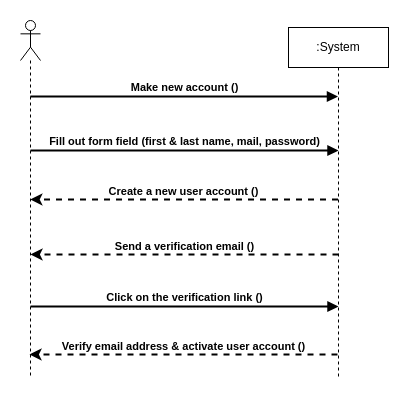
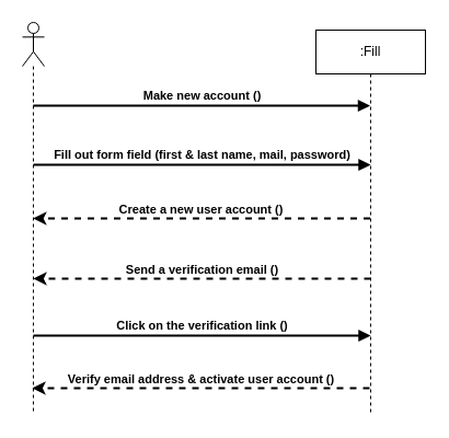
  <mxCell id="0" />
  <mxCell id="1" parent="0" />
- <mxCell id="2" value=":System" style="shape=umlLifeline;perimeter=lifelinePerimeter;whiteSpace=wrap;html=1;container=1;dropTarget=0;collapsible=0;recursiveResize=0;outlineConnect=0;portConstraint=eastwest;newEdgeStyle={&quot;curved&quot;:0,&quot;rounded&quot;:0};" parent="1" vertex="1"><mxGeometry x="288" y="27" width="100" height="350" as="geometry" /></mxCell>
+ <mxCell id="2" value=":Fill" style="shape=umlLifeline;perimeter=lifelinePerimeter;whiteSpace=wrap;html=1;container=1;dropTarget=0;collapsible=0;recursiveResize=0;outlineConnect=0;portConstraint=eastwest;newEdgeStyle={&quot;curved&quot;:0,&quot;rounded&quot;:0};" parent="1" vertex="1"><mxGeometry x="288" y="27" width="100" height="350" as="geometry" /></mxCell>
  <mxCell id="3" value="" style="shape=umlLifeline;perimeter=lifelinePerimeter;whiteSpace=wrap;html=1;container=1;dropTarget=0;collapsible=0;recursiveResize=0;outlineConnect=0;portConstraint=eastwest;newEdgeStyle={&quot;curved&quot;:0,&quot;rounded&quot;:0};participant=umlActor;" parent="1" vertex="1"><mxGeometry x="20" y="20" width="20" height="358" as="geometry" /></mxCell>
  <mxCell id="4" value="&lt;b&gt;Make new account ()&lt;/b&gt;" style="html=1;verticalAlign=bottom;endArrow=block;curved=0;rounded=0;strokeWidth=2;" parent="1" edge="1"><mxGeometry width="80" relative="1" as="geometry"><mxPoint x="29.833" y="96" as="sourcePoint" /><mxPoint x="337.5" y="96" as="targetPoint" /><Array as="points"><mxPoint x="61.5" y="96" /><mxPoint x="213.5" y="96" /></Array></mxGeometry></mxCell>
  <mxCell id="5" value="&lt;b&gt;Fill out form field (first &amp;amp; last name, mail, password)&lt;/b&gt;" style="html=1;verticalAlign=bottom;endArrow=block;curved=0;rounded=0;strokeWidth=2;" edge="1" parent="1"><mxGeometry width="80" relative="1" as="geometry"><mxPoint x="30" y="150" as="sourcePoint" /><mxPoint x="338" y="150" as="targetPoint" /><Array as="points"><mxPoint x="61.5" y="150" /><mxPoint x="213.5" y="150" /></Array></mxGeometry></mxCell>
  <mxCell id="6" value="" style="html=1;labelBackgroundColor=#ffffff;startArrow=none;startFill=0;startSize=6;endArrow=classic;endFill=1;endSize=6;jettySize=auto;orthogonalLoop=1;strokeWidth=2;dashed=1;fontSize=14;rounded=0;" edge="1" parent="1"><mxGeometry width="60" height="60" relative="1" as="geometry"><mxPoint x="337.5" y="199" as="sourcePoint" /><mxPoint x="29.833" y="199" as="targetPoint" /></mxGeometry></mxCell>
  <mxCell id="7" value="&lt;b&gt;Create a new user account ()&lt;/b&gt;" style="edgeLabel;html=1;align=center;verticalAlign=middle;resizable=0;points=[];" vertex="1" connectable="0" parent="6"><mxGeometry x="0.093" y="-1" relative="1" as="geometry"><mxPoint x="13" y="-8" as="offset" /></mxGeometry></mxCell>
  <mxCell id="8" value="" style="html=1;labelBackgroundColor=#ffffff;startArrow=none;startFill=0;startSize=6;endArrow=classic;endFill=1;endSize=6;jettySize=auto;orthogonalLoop=1;strokeWidth=2;dashed=1;fontSize=14;rounded=0;" edge="1" parent="1"><mxGeometry width="60" height="60" relative="1" as="geometry"><mxPoint x="338" y="254" as="sourcePoint" /><mxPoint x="30" y="254" as="targetPoint" /></mxGeometry></mxCell>
  <mxCell id="9" value="&lt;b&gt;Send a verification email ()&lt;/b&gt;" style="edgeLabel;html=1;align=center;verticalAlign=middle;resizable=0;points=[];" vertex="1" connectable="0" parent="8"><mxGeometry x="0.093" y="-1" relative="1" as="geometry"><mxPoint x="13" y="-8" as="offset" /></mxGeometry></mxCell>
  <mxCell id="10" value="&lt;b&gt;Click on the verification link ()&lt;/b&gt;" style="html=1;verticalAlign=bottom;endArrow=block;curved=0;rounded=0;strokeWidth=2;" edge="1" parent="1"><mxGeometry width="80" relative="1" as="geometry"><mxPoint x="30" y="306" as="sourcePoint" /><mxPoint x="338" y="306" as="targetPoint" /><Array as="points"><mxPoint x="61.5" y="306" /><mxPoint x="213.5" y="306" /></Array></mxGeometry></mxCell>
  <mxCell id="11" value="" style="html=1;labelBackgroundColor=#ffffff;startArrow=none;startFill=0;startSize=6;endArrow=classic;endFill=1;endSize=6;jettySize=auto;orthogonalLoop=1;strokeWidth=2;dashed=1;fontSize=14;rounded=0;" edge="1" parent="1"><mxGeometry width="60" height="60" relative="1" as="geometry"><mxPoint x="337" y="354" as="sourcePoint" /><mxPoint x="29" y="354" as="targetPoint" /></mxGeometry></mxCell>
  <mxCell id="12" value="&lt;b&gt;Verify email address &amp;amp; activate user account ()&lt;/b&gt;" style="edgeLabel;html=1;align=center;verticalAlign=middle;resizable=0;points=[];" vertex="1" connectable="0" parent="11"><mxGeometry x="0.093" y="-1" relative="1" as="geometry"><mxPoint x="13" y="-8" as="offset" /></mxGeometry></mxCell>
